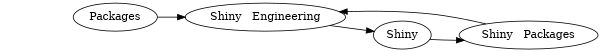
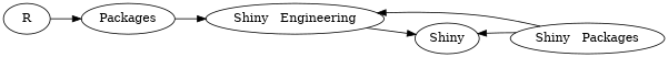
  digraph {
    fontname="DejaVu Serif"
    fontsize=10
    rankdir=LR
    node [fontcolor=black fontname="DejaVu Serif" shape=oval]
    edge [fontname="DejaVu Serif"]
+   n1 [label=<R>]
    n2 [label=<Packages>]
    n3 [label=<Shiny>]
    n4 [label=<Shiny   Packages>]
    n5 [label=<Shiny   Engineering>]
+   n1 -> n2
    n2 -> n5
-   n3 -> n4
+   n4 -> n3
    n4 -> n5
    n5 -> n3
  }
